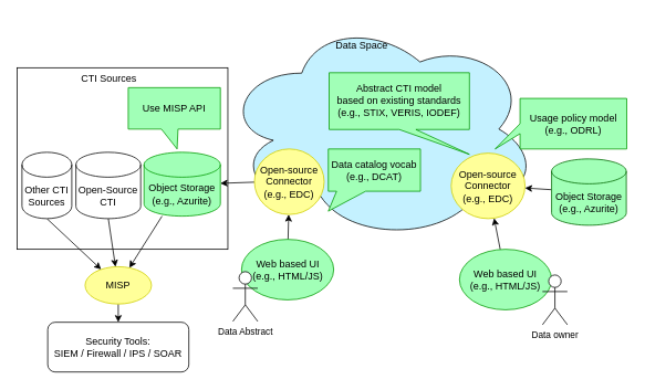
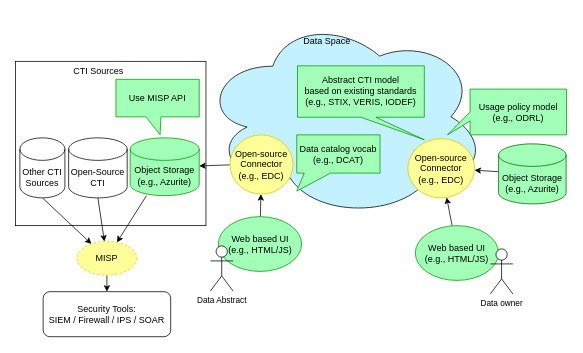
  <mxCell id="0" />
  <mxCell id="1" parent="0" />
  <mxCell id="2" value="" style="rounded=0;whiteSpace=wrap;html=1;" parent="1" vertex="1"><mxGeometry x="20" y="81" width="254" height="219" as="geometry" /></mxCell>
  <mxCell id="3" value="" style="rounded=0;orthogonalLoop=1;jettySize=auto;html=1;" parent="1" source="9" target="15" edge="1"><mxGeometry relative="1" as="geometry" /></mxCell>
  <mxCell id="4" value="" style="ellipse;shape=cloud;whiteSpace=wrap;html=1;fillColor=#C4F1FF;" parent="1" vertex="1"><mxGeometry x="268" y="20" width="380" height="270" as="geometry" /></mxCell>
  <mxCell id="5" style="rounded=0;orthogonalLoop=1;jettySize=auto;html=1;" parent="1" source="6" target="9" edge="1"><mxGeometry relative="1" as="geometry" /></mxCell>
  <mxCell id="6" value="Open-source Connector&lt;br style=&quot;border-color: var(--border-color);&quot;&gt;(e.g., EDC)" style="ellipse;whiteSpace=wrap;html=1;aspect=fixed;strokeColor=#CCCC00;fillColor=#FFFF99;" parent="1" vertex="1"><mxGeometry x="306" y="179" width="84" height="79" as="geometry" /></mxCell>
  <mxCell id="7" value="Open-source Connector&lt;br&gt;(e.g., EDC)" style="ellipse;whiteSpace=wrap;html=1;aspect=fixed;strokeColor=#CCCC00;fillColor=#FFFF99;" parent="1" vertex="1"><mxGeometry x="543" y="184" width="89" height="79" as="geometry" /></mxCell>
  <mxCell id="8" value="Data Space" style="text;html=1;strokeColor=none;fillColor=none;align=center;verticalAlign=middle;whiteSpace=wrap;rounded=0;" parent="1" vertex="1"><mxGeometry x="395" y="40" width="81" height="30" as="geometry" /></mxCell>
  <mxCell id="9" value="Object Storage&lt;br style=&quot;border-color: var(--border-color);&quot;&gt;(e.g., Azurite)" style="shape=cylinder3;whiteSpace=wrap;html=1;boundedLbl=1;backgroundOutline=1;size=15;strokeColor=#009900;fillColor=#A1FFB7;" parent="1" vertex="1"><mxGeometry x="173" y="183" width="92" height="77" as="geometry" /></mxCell>
  <mxCell id="10" style="rounded=0;orthogonalLoop=1;jettySize=auto;html=1;" parent="1" source="11" target="7" edge="1"><mxGeometry relative="1" as="geometry" /></mxCell>
  <mxCell id="11" value="Object Storage&lt;br&gt;(e.g., Azurite)" style="shape=cylinder3;whiteSpace=wrap;html=1;boundedLbl=1;backgroundOutline=1;size=15;strokeColor=#006600;fillColor=#A1FFB7;" parent="1" vertex="1"><mxGeometry x="664" y="191" width="90" height="80" as="geometry" /></mxCell>
  <mxCell id="12" value="Usage policy model&lt;br&gt;(e.g., ODRL)" style="shape=callout;whiteSpace=wrap;html=1;perimeter=calloutPerimeter;position2=1;strokeColor=#009900;fillColor=#A1FFB7;direction=south;base=12;" parent="1" vertex="1"><mxGeometry x="596" y="118" width="158.5" height="61" as="geometry" /></mxCell>
  <mxCell id="13" value="Data catalog vocab&lt;br style=&quot;border-color: var(--border-color);&quot;&gt;(e.g., DCAT)" style="shape=callout;whiteSpace=wrap;html=1;perimeter=calloutPerimeter;position2=0;base=35;strokeColor=#009900;fillColor=#A1FFB7;size=24;position=0.09;" parent="1" vertex="1"><mxGeometry x="395" y="179" width="111" height="75" as="geometry" /></mxCell>
  <mxCell id="14" style="rounded=0;orthogonalLoop=1;jettySize=auto;html=1;" parent="1" source="15" target="22" edge="1"><mxGeometry relative="1" as="geometry" /></mxCell>
- <mxCell id="15" value="MISP" style="ellipse;whiteSpace=wrap;html=1;aspect=fixed;strokeColor=#CCCC00;fillColor=#FFFF99;" parent="1" vertex="1"><mxGeometry x="102" y="321" width="80" height="45" as="geometry" /></mxCell>
+ <mxCell id="15" value="MISP" style="ellipse;whiteSpace=wrap;html=1;aspect=fixed;strokeColor=#CCCC00;fillColor=#FFFF99;dashed=1;" parent="1" vertex="1"><mxGeometry x="102" y="321" width="80" height="45" as="geometry" /></mxCell>
  <mxCell id="16" style="rounded=0;orthogonalLoop=1;jettySize=auto;html=1;exitX=0.5;exitY=1;exitDx=0;exitDy=0;exitPerimeter=0;" parent="1" source="17" target="15" edge="1"><mxGeometry relative="1" as="geometry" /></mxCell>
  <mxCell id="17" value="Open-Source CTI" style="shape=cylinder3;whiteSpace=wrap;html=1;boundedLbl=1;backgroundOutline=1;size=15;" parent="1" vertex="1"><mxGeometry x="91" y="183" width="78" height="80" as="geometry" /></mxCell>
  <mxCell id="18" value="CTI Sources" style="text;html=1;strokeColor=none;fillColor=none;align=center;verticalAlign=middle;whiteSpace=wrap;rounded=0;" parent="1" vertex="1"><mxGeometry x="90" y="80" width="82" height="30" as="geometry" /></mxCell>
  <mxCell id="19" style="rounded=0;orthogonalLoop=1;jettySize=auto;html=1;exitX=0.5;exitY=1;exitDx=0;exitDy=0;exitPerimeter=0;" parent="1" source="20" target="15" edge="1"><mxGeometry relative="1" as="geometry" /></mxCell>
  <mxCell id="20" value="Other CTI&lt;br&gt;Sources" style="shape=cylinder3;whiteSpace=wrap;html=1;boundedLbl=1;backgroundOutline=1;size=15;" parent="1" vertex="1"><mxGeometry x="26" y="183" width="60" height="80" as="geometry" /></mxCell>
  <mxCell id="21" value="Use MISP API" style="shape=callout;whiteSpace=wrap;html=1;perimeter=calloutPerimeter;position2=0.53;base=20;size=24;position=0.36;strokeColor=#009900;fillColor=#A1FFB7;" parent="1" vertex="1"><mxGeometry x="154" y="105" width="111" height="74" as="geometry" /></mxCell>
  <mxCell id="22" value="Security Tools:&lt;br style=&quot;border-color: var(--border-color);&quot;&gt;SIEM / Firewall / IPS / SOAR" style="rounded=1;whiteSpace=wrap;html=1;" parent="1" vertex="1"><mxGeometry x="57" y="388" width="170" height="60" as="geometry" /></mxCell>
  <mxCell id="23" style="rounded=0;orthogonalLoop=1;jettySize=auto;html=1;" parent="1" source="24" target="6" edge="1"><mxGeometry relative="1" as="geometry" /></mxCell>
  <mxCell id="24" value="Web based UI&lt;br style=&quot;border-color: var(--border-color);&quot;&gt;(e.g., HTML/JS)" style="ellipse;whiteSpace=wrap;html=1;strokeColor=#009900;fillColor=#A1FFB7;" parent="1" vertex="1"><mxGeometry x="290.5" y="288" width="111" height="73" as="geometry" /></mxCell>
  <mxCell id="25" style="rounded=0;orthogonalLoop=1;jettySize=auto;html=1;" parent="1" source="26" target="7" edge="1"><mxGeometry relative="1" as="geometry" /></mxCell>
  <mxCell id="26" value="Web based UI&lt;br&gt;(e.g., HTML/JS)" style="ellipse;whiteSpace=wrap;html=1;strokeColor=#009900;fillColor=#A1FFB7;" parent="1" vertex="1"><mxGeometry x="553" y="300" width="111" height="73" as="geometry" /></mxCell>
  <mxCell id="27" value="Abstract CTI model&lt;br&gt;based on existing standards (e.g., STIX, VERIS, IODEF)" style="shape=callout;whiteSpace=wrap;html=1;perimeter=calloutPerimeter;position2=1;strokeColor=#009900;fillColor=#A1FFB7;" parent="1" vertex="1"><mxGeometry x="396" y="87" width="169" height="98.5" as="geometry" /></mxCell>
  <mxCell id="28" value="Data owner" style="shape=umlActor;verticalLabelPosition=bottom;verticalAlign=top;html=1;outlineConnect=0;fontFamily=Helvetica;fontSize=11;fontColor=default;" parent="1" vertex="1"><mxGeometry x="653" y="331" width="30" height="60" as="geometry" /></mxCell>
  <mxCell id="29" value="Data Abstract" style="shape=umlActor;verticalLabelPosition=bottom;verticalAlign=top;html=1;outlineConnect=0;fontFamily=Helvetica;fontSize=11;fontColor=default;" parent="1" vertex="1"><mxGeometry x="280" y="327" width="30" height="60" as="geometry" /></mxCell>
